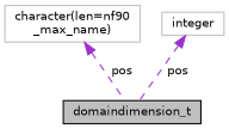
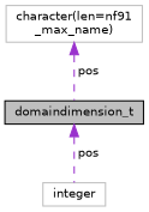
  digraph {
    node [color=grey75 fillcolor=white fontname=Helvetica fontsize=10 shape=record style=filled]
    edge [color=darkorchid3 dir=back fontname=Helvetica fontsize=10 labelfontname=Helvetica labelfontsize=10 style=dashed]
    n1 [color=black fillcolor=grey75 fontcolor=black height=0.2 label=domaindimension_t width=0.4]
-   n2 [height=0.2 label="character(len=nf90\l_max_name)" width=0.4]
+   n2 [height=0.2 label="character(len=nf91\l_max_name)" width=0.4]
    n3 [height=0.2 label=integer width=0.4]
    n2 -> n1 [label=" pos"]
-   n3 -> n1 [label=" pos"]
+   n1 -> n3 [label=" pos"]
  }
